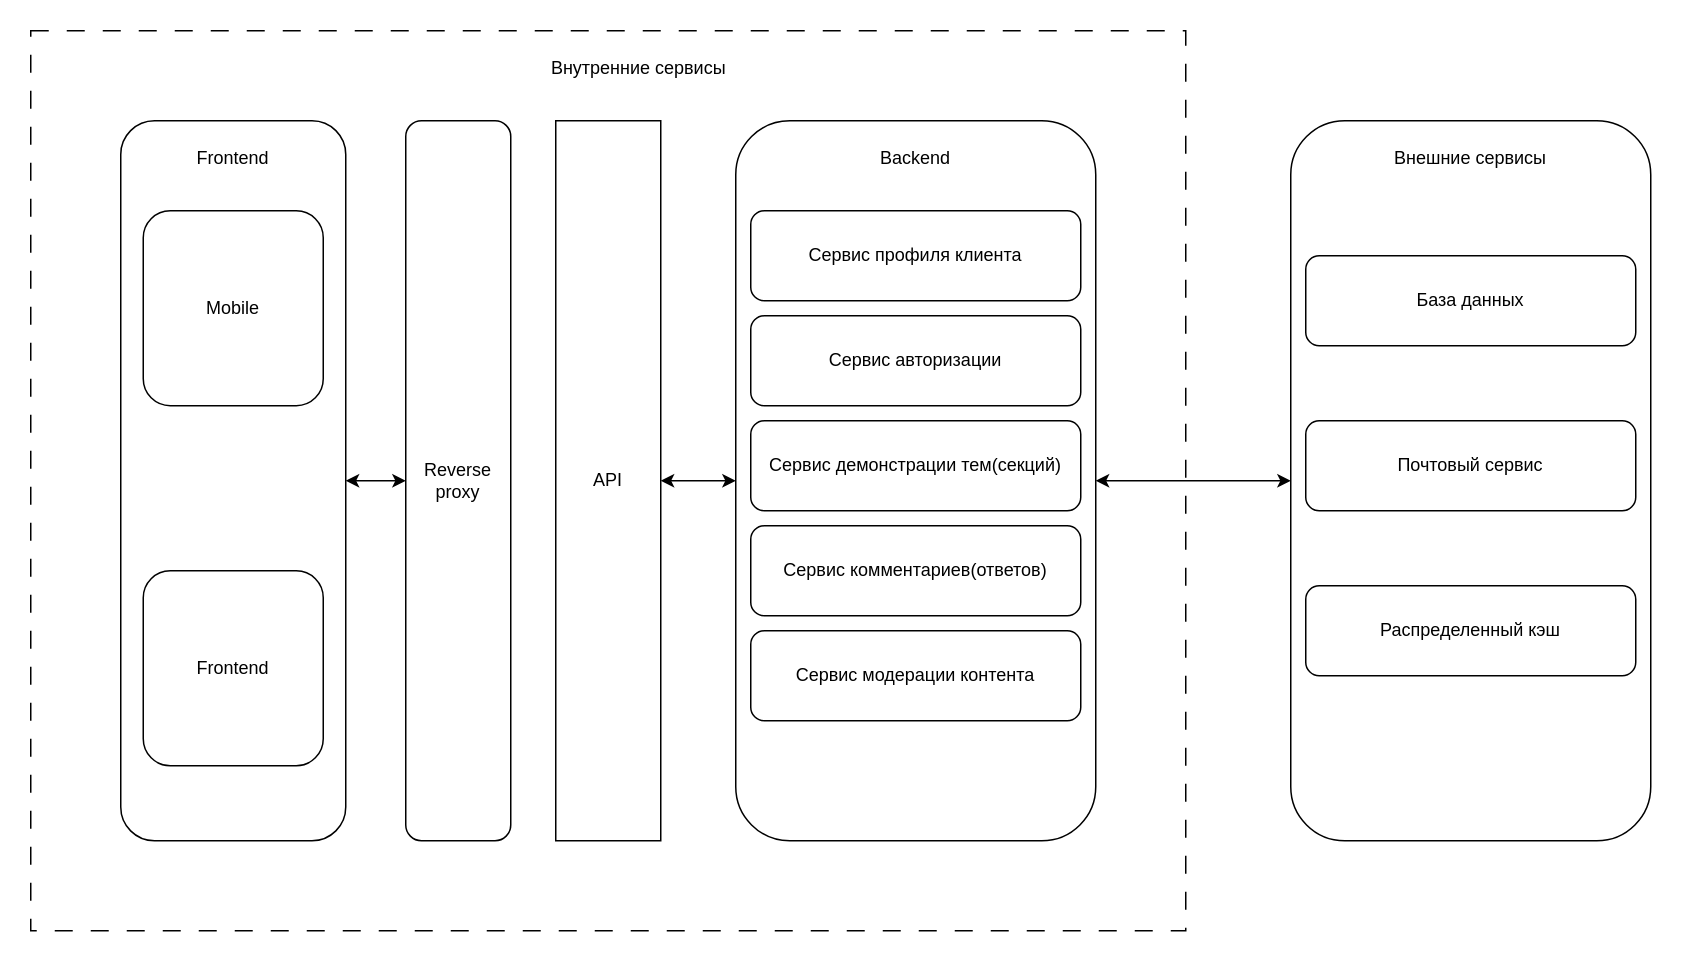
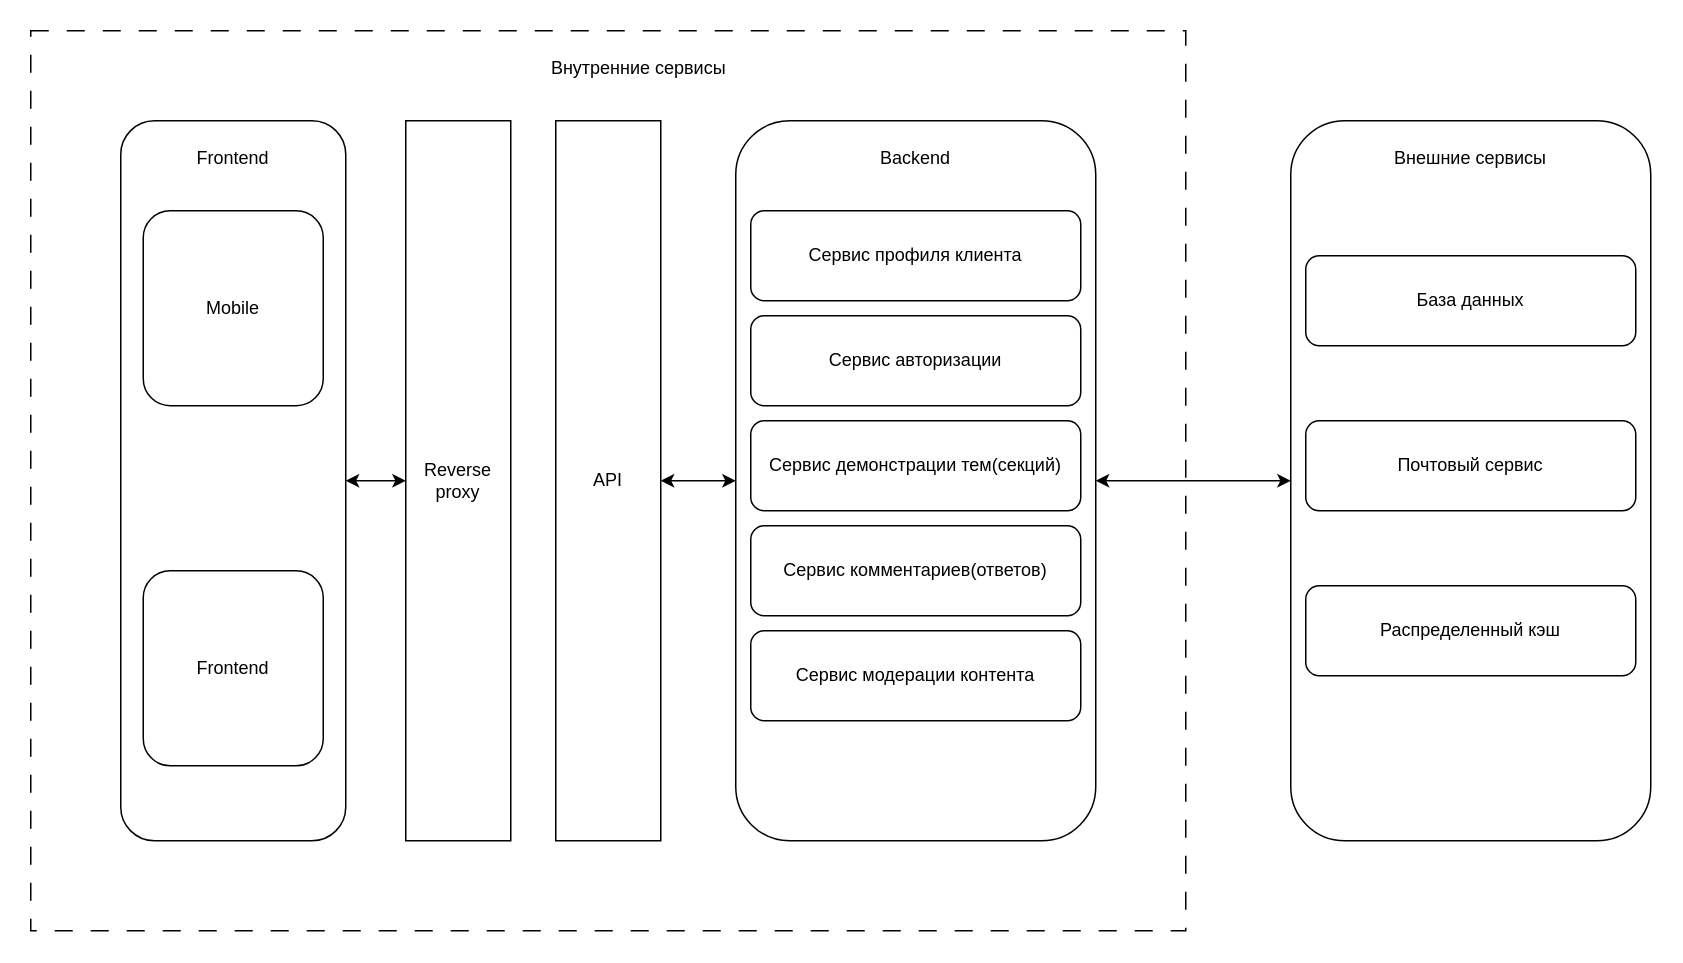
  <mxCell id="0" />
  <mxCell id="1" parent="0" />
  <mxCell id="2" value="" style="rounded=0;whiteSpace=wrap;html=1;fillColor=none;dashed=1;dashPattern=12 12;" vertex="1" parent="1"><mxGeometry width="770" height="600" as="geometry" x="20" y="20" /></mxCell>
  <mxCell id="3" style="edgeStyle=orthogonalEdgeStyle;rounded=0;orthogonalLoop=1;jettySize=auto;html=1;entryX=0;entryY=0.5;entryDx=0;entryDy=0;startArrow=classic;startFill=1;" edge="1" parent="1" source="4" target="8"><mxGeometry relative="1" as="geometry" /></mxCell>
  <mxCell id="4" value="" style="rounded=1;whiteSpace=wrap;html=1;" vertex="1" parent="1"><mxGeometry x="80" y="80" width="150" height="480" as="geometry" /></mxCell>
  <mxCell id="5" value="Frontend" style="text;html=1;align=center;verticalAlign=middle;whiteSpace=wrap;rounded=0;" vertex="1" parent="1"><mxGeometry x="125" y="90" width="60" height="30" as="geometry" /></mxCell>
  <mxCell id="6" value="Mobile" style="rounded=1;whiteSpace=wrap;html=1;" vertex="1" parent="1"><mxGeometry x="95" y="140" width="120" height="130" as="geometry" /></mxCell>
  <mxCell id="7" value="Frontend" style="rounded=1;whiteSpace=wrap;html=1;" vertex="1" parent="1"><mxGeometry x="95" y="380" width="120" height="130" as="geometry" /></mxCell>
- <mxCell id="8" value="Reverse proxy" style="whiteSpace=wrap;html=1;rounded=1;" vertex="1" parent="1"><mxGeometry x="270" y="80" width="70" height="480" as="geometry" /></mxCell>
+ <mxCell id="8" value="Reverse proxy" style="rounded=0;whiteSpace=wrap;html=1;" vertex="1" parent="1"><mxGeometry x="270" y="80" width="70" height="480" as="geometry" /></mxCell>
  <mxCell id="9" style="edgeStyle=orthogonalEdgeStyle;rounded=0;orthogonalLoop=1;jettySize=auto;html=1;entryX=0;entryY=0.5;entryDx=0;entryDy=0;startArrow=classic;startFill=1;" edge="1" parent="1" source="10" target="11"><mxGeometry relative="1" as="geometry" /></mxCell>
  <mxCell id="10" value="API" style="rounded=0;whiteSpace=wrap;html=1;" vertex="1" parent="1"><mxGeometry x="370" y="80" width="70" height="480" as="geometry" /></mxCell>
  <mxCell id="11" value="" style="rounded=1;whiteSpace=wrap;html=1;" vertex="1" parent="1"><mxGeometry x="490" y="80" width="240" height="480" as="geometry" /></mxCell>
  <mxCell id="12" value="Backend" style="text;html=1;align=center;verticalAlign=middle;whiteSpace=wrap;rounded=0;" vertex="1" parent="1"><mxGeometry x="580" y="90" width="60" height="30" as="geometry" /></mxCell>
  <mxCell id="13" value="Сервис профиля клиента" style="rounded=1;whiteSpace=wrap;html=1;" vertex="1" parent="1"><mxGeometry x="500" y="140" width="220" height="60" as="geometry" /></mxCell>
  <mxCell id="14" value="Сервис авторизации" style="rounded=1;whiteSpace=wrap;html=1;" vertex="1" parent="1"><mxGeometry x="500" y="210" width="220" height="60" as="geometry" /></mxCell>
  <mxCell id="15" value="Сервис демонстрации тем(секций)" style="rounded=1;whiteSpace=wrap;html=1;" vertex="1" parent="1"><mxGeometry x="500" y="280" width="220" height="60" as="geometry" /></mxCell>
  <mxCell id="16" value="Сервис комментариев(ответов)" style="rounded=1;whiteSpace=wrap;html=1;" vertex="1" parent="1"><mxGeometry x="500" y="350" width="220" height="60" as="geometry" /></mxCell>
  <mxCell id="17" value="Сервис модерации контента" style="rounded=1;whiteSpace=wrap;html=1;" vertex="1" parent="1"><mxGeometry x="500" y="420" width="220" height="60" as="geometry" /></mxCell>
  <mxCell id="18" style="edgeStyle=orthogonalEdgeStyle;rounded=0;orthogonalLoop=1;jettySize=auto;html=1;entryX=1;entryY=0.5;entryDx=0;entryDy=0;startArrow=classic;startFill=1;" edge="1" parent="1" source="19" target="11"><mxGeometry relative="1" as="geometry" /></mxCell>
  <mxCell id="19" value="" style="rounded=1;whiteSpace=wrap;html=1;" vertex="1" parent="1"><mxGeometry x="860" y="80" width="240" height="480" as="geometry" /></mxCell>
  <mxCell id="20" value="Внешние сервисы" style="text;html=1;align=center;verticalAlign=middle;whiteSpace=wrap;rounded=0;" vertex="1" parent="1"><mxGeometry x="920" y="90" width="120" height="30" as="geometry" /></mxCell>
  <mxCell id="21" value="База данных" style="rounded=1;whiteSpace=wrap;html=1;" vertex="1" parent="1"><mxGeometry x="870" y="170" width="220" height="60" as="geometry" /></mxCell>
  <mxCell id="22" value="Почтовый сервис" style="rounded=1;whiteSpace=wrap;html=1;" vertex="1" parent="1"><mxGeometry x="870" y="280" width="220" height="60" as="geometry" /></mxCell>
  <mxCell id="23" value="Распределенный кэш" style="rounded=1;whiteSpace=wrap;html=1;" vertex="1" parent="1"><mxGeometry x="870" y="390" width="220" height="60" as="geometry" /></mxCell>
  <mxCell id="24" value="Внутренние сервисы" style="text;html=1;align=center;verticalAlign=middle;whiteSpace=wrap;rounded=0;" vertex="1" parent="1"><mxGeometry x="347.5" y="30" width="155" height="30" as="geometry" /></mxCell>
